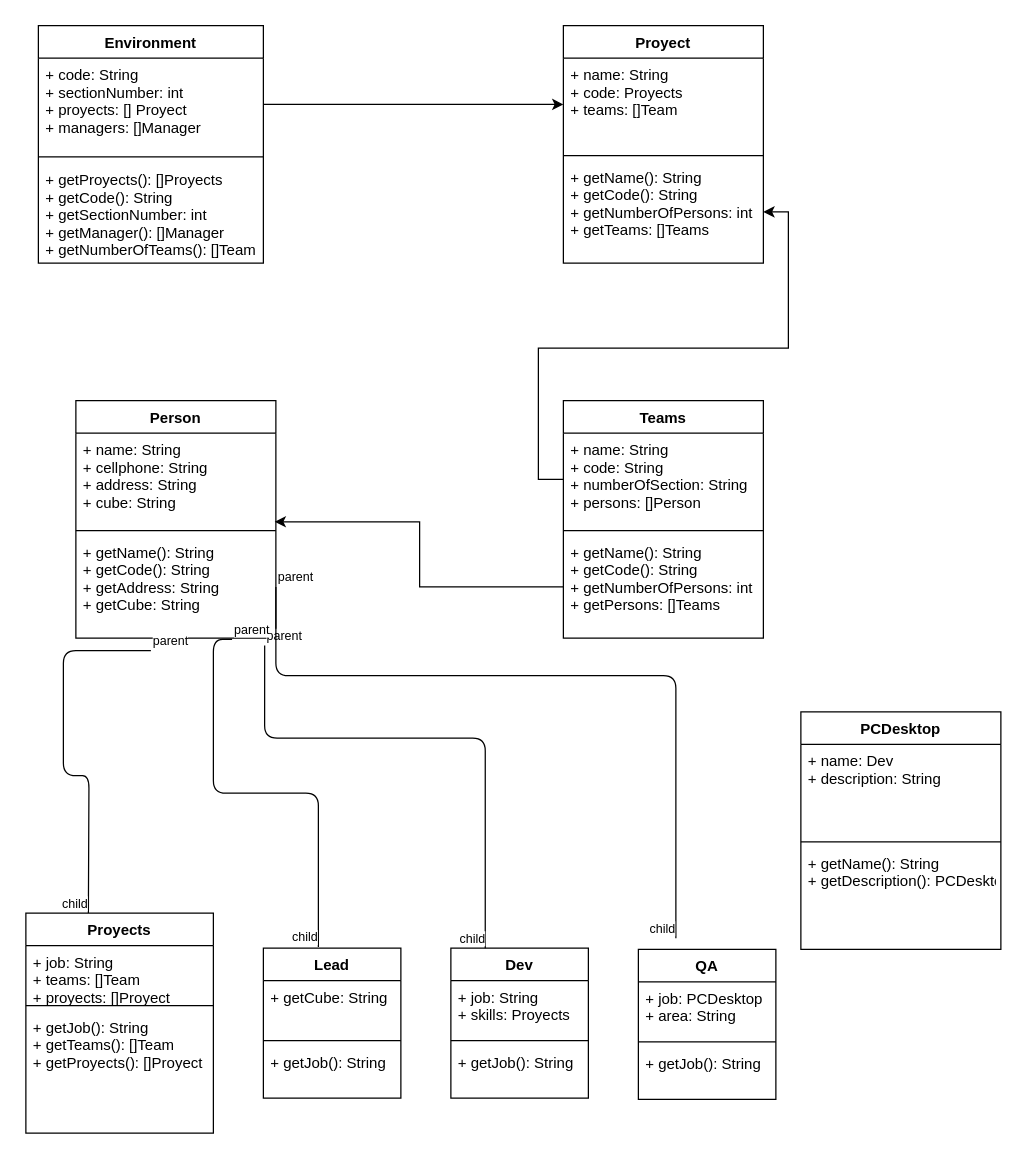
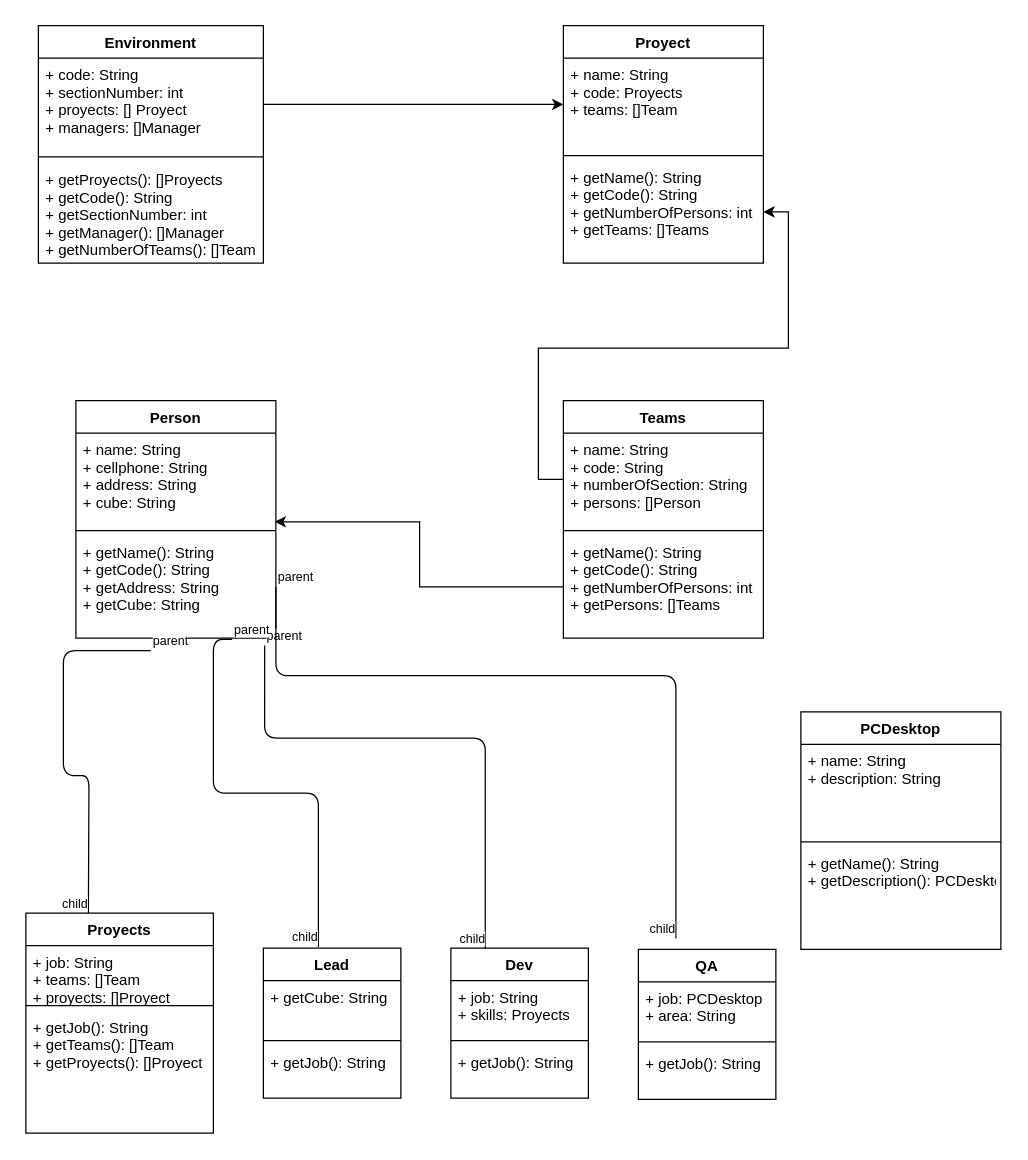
  <mxCell id="0" />
  <mxCell id="1" parent="0" />
  <mxCell id="2" value="Environment" style="swimlane;fontStyle=1;align=center;verticalAlign=top;childLayout=stackLayout;horizontal=1;startSize=26;horizontalStack=0;resizeParent=1;resizeParentMax=0;resizeLast=0;collapsible=1;marginBottom=0;" vertex="1" parent="1"><mxGeometry x="30" y="20" width="180" height="190" as="geometry" /></mxCell>
  <mxCell id="3" value="+ code: String&#10;+ sectionNumber: int&#10;+ proyects: [] Proyect&#10;+ managers: []Manager" style="text;strokeColor=none;fillColor=none;align=left;verticalAlign=top;spacingLeft=4;spacingRight=4;overflow=hidden;rotatable=0;points=[[0,0.5],[1,0.5]];portConstraint=eastwest;" vertex="1" parent="2"><mxGeometry y="26" width="180" height="74" as="geometry" /></mxCell>
  <mxCell id="4" value="" style="line;strokeWidth=1;fillColor=none;align=left;verticalAlign=middle;spacingTop=-1;spacingLeft=3;spacingRight=3;rotatable=0;labelPosition=right;points=[];portConstraint=eastwest;" vertex="1" parent="2"><mxGeometry y="100" width="180" height="10" as="geometry" /></mxCell>
  <mxCell id="5" value="+ getProyects(): []Proyects&#10;+ getCode(): String&#10;+ getSectionNumber: int&#10;+ getManager(): []Manager&#10;+ getNumberOfTeams(): []Team" style="text;strokeColor=none;fillColor=none;align=left;verticalAlign=top;spacingLeft=4;spacingRight=4;overflow=hidden;rotatable=0;points=[[0,0.5],[1,0.5]];portConstraint=eastwest;" vertex="1" parent="2"><mxGeometry y="110" width="180" height="80" as="geometry" /></mxCell>
  <mxCell id="6" value="Proyect" style="swimlane;fontStyle=1;align=center;verticalAlign=top;childLayout=stackLayout;horizontal=1;startSize=26;horizontalStack=0;resizeParent=1;resizeParentMax=0;resizeLast=0;collapsible=1;marginBottom=0;" vertex="1" parent="1"><mxGeometry x="450" y="20" width="160" height="190" as="geometry" /></mxCell>
  <mxCell id="7" value="+ name: String&#10;+ code: Proyects&#10;+ teams: []Team&#10;" style="text;strokeColor=none;fillColor=none;align=left;verticalAlign=top;spacingLeft=4;spacingRight=4;overflow=hidden;rotatable=0;points=[[0,0.5],[1,0.5]];portConstraint=eastwest;" vertex="1" parent="6"><mxGeometry y="26" width="160" height="74" as="geometry" /></mxCell>
  <mxCell id="8" value="" style="line;strokeWidth=1;fillColor=none;align=left;verticalAlign=middle;spacingTop=-1;spacingLeft=3;spacingRight=3;rotatable=0;labelPosition=right;points=[];portConstraint=eastwest;" vertex="1" parent="6"><mxGeometry y="100" width="160" height="8" as="geometry" /></mxCell>
  <mxCell id="9" value="+ getName(): String&#10;+ getCode(): String&#10;+ getNumberOfPersons: int&#10;+ getTeams: []Teams&#10;" style="text;strokeColor=none;fillColor=none;align=left;verticalAlign=top;spacingLeft=4;spacingRight=4;overflow=hidden;rotatable=0;points=[[0,0.5],[1,0.5]];portConstraint=eastwest;" vertex="1" parent="6"><mxGeometry y="108" width="160" height="82" as="geometry" /></mxCell>
  <mxCell id="10" style="edgeStyle=orthogonalEdgeStyle;rounded=0;orthogonalLoop=1;jettySize=auto;html=1;entryX=0;entryY=0.5;entryDx=0;entryDy=0;" edge="1" parent="1" source="3" target="7"><mxGeometry relative="1" as="geometry" /></mxCell>
  <mxCell id="11" value="Teams" style="swimlane;fontStyle=1;align=center;verticalAlign=top;childLayout=stackLayout;horizontal=1;startSize=26;horizontalStack=0;resizeParent=1;resizeParentMax=0;resizeLast=0;collapsible=1;marginBottom=0;" vertex="1" parent="1"><mxGeometry x="450" y="320" width="160" height="190" as="geometry" /></mxCell>
  <mxCell id="12" value="+ name: String&#10;+ code: String&#10;+ numberOfSection: String&#10;+ persons: []Person&#10;" style="text;strokeColor=none;fillColor=none;align=left;verticalAlign=top;spacingLeft=4;spacingRight=4;overflow=hidden;rotatable=0;points=[[0,0.5],[1,0.5]];portConstraint=eastwest;" vertex="1" parent="11"><mxGeometry y="26" width="160" height="74" as="geometry" /></mxCell>
  <mxCell id="13" value="" style="line;strokeWidth=1;fillColor=none;align=left;verticalAlign=middle;spacingTop=-1;spacingLeft=3;spacingRight=3;rotatable=0;labelPosition=right;points=[];portConstraint=eastwest;" vertex="1" parent="11"><mxGeometry y="100" width="160" height="8" as="geometry" /></mxCell>
  <mxCell id="14" value="+ getName(): String&#10;+ getCode(): String&#10;+ getNumberOfPersons: int&#10;+ getPersons: []Teams&#10;" style="text;strokeColor=none;fillColor=none;align=left;verticalAlign=top;spacingLeft=4;spacingRight=4;overflow=hidden;rotatable=0;points=[[0,0.5],[1,0.5]];portConstraint=eastwest;" vertex="1" parent="11"><mxGeometry y="108" width="160" height="82" as="geometry" /></mxCell>
  <mxCell id="15" value="Person" style="swimlane;fontStyle=1;align=center;verticalAlign=top;childLayout=stackLayout;horizontal=1;startSize=26;horizontalStack=0;resizeParent=1;resizeParentMax=0;resizeLast=0;collapsible=1;marginBottom=0;" vertex="1" parent="1"><mxGeometry x="60" y="320" width="160" height="190" as="geometry" /></mxCell>
  <mxCell id="16" value="+ name: String&#10;+ cellphone: String&#10;+ address: String&#10;+ cube: String&#10;" style="text;strokeColor=none;fillColor=none;align=left;verticalAlign=top;spacingLeft=4;spacingRight=4;overflow=hidden;rotatable=0;points=[[0,0.5],[1,0.5]];portConstraint=eastwest;" vertex="1" parent="15"><mxGeometry y="26" width="160" height="74" as="geometry" /></mxCell>
  <mxCell id="17" value="" style="line;strokeWidth=1;fillColor=none;align=left;verticalAlign=middle;spacingTop=-1;spacingLeft=3;spacingRight=3;rotatable=0;labelPosition=right;points=[];portConstraint=eastwest;" vertex="1" parent="15"><mxGeometry y="100" width="160" height="8" as="geometry" /></mxCell>
  <mxCell id="18" value="+ getName(): String&#10;+ getCode(): String&#10;+ getAddress: String&#10;+ getCube: String&#10;" style="text;strokeColor=none;fillColor=none;align=left;verticalAlign=top;spacingLeft=4;spacingRight=4;overflow=hidden;rotatable=0;points=[[0,0.5],[1,0.5]];portConstraint=eastwest;" vertex="1" parent="15"><mxGeometry y="108" width="160" height="82" as="geometry" /></mxCell>
  <mxCell id="19" style="edgeStyle=orthogonalEdgeStyle;rounded=0;orthogonalLoop=1;jettySize=auto;html=1;" edge="1" parent="1" source="12" target="9"><mxGeometry relative="1" as="geometry"><mxPoint x="540" y="220" as="targetPoint" /></mxGeometry></mxCell>
  <mxCell id="20" style="edgeStyle=orthogonalEdgeStyle;rounded=0;orthogonalLoop=1;jettySize=auto;html=1;entryX=0.994;entryY=0.959;entryDx=0;entryDy=0;entryPerimeter=0;" edge="1" parent="1" source="14" target="16"><mxGeometry relative="1" as="geometry" /></mxCell>
  <mxCell id="21" value="PCDesktop" style="swimlane;fontStyle=1;align=center;verticalAlign=top;childLayout=stackLayout;horizontal=1;startSize=26;horizontalStack=0;resizeParent=1;resizeParentMax=0;resizeLast=0;collapsible=1;marginBottom=0;" vertex="1" parent="1"><mxGeometry x="640" y="569" width="160" height="190" as="geometry" /></mxCell>
- <mxCell id="22" value="+ name: Dev&#10;+ description: String&#10;" style="text;strokeColor=none;fillColor=none;align=left;verticalAlign=top;spacingLeft=4;spacingRight=4;overflow=hidden;rotatable=0;points=[[0,0.5],[1,0.5]];portConstraint=eastwest;" vertex="1" parent="21"><mxGeometry y="26" width="160" height="74" as="geometry" /></mxCell>
+ <mxCell id="22" value="+ name: String&#10;+ description: String&#10;" style="text;strokeColor=none;fillColor=none;align=left;verticalAlign=top;spacingLeft=4;spacingRight=4;overflow=hidden;rotatable=0;points=[[0,0.5],[1,0.5]];portConstraint=eastwest;" vertex="1" parent="21"><mxGeometry y="26" width="160" height="74" as="geometry" /></mxCell>
  <mxCell id="23" value="" style="line;strokeWidth=1;fillColor=none;align=left;verticalAlign=middle;spacingTop=-1;spacingLeft=3;spacingRight=3;rotatable=0;labelPosition=right;points=[];portConstraint=eastwest;" vertex="1" parent="21"><mxGeometry y="100" width="160" height="8" as="geometry" /></mxCell>
  <mxCell id="24" value="+ getName(): String&#10;+ getDescription(): PCDesktop&#10;" style="text;strokeColor=none;fillColor=none;align=left;verticalAlign=top;spacingLeft=4;spacingRight=4;overflow=hidden;rotatable=0;points=[[0,0.5],[1,0.5]];portConstraint=eastwest;" vertex="1" parent="21"><mxGeometry y="108" width="160" height="82" as="geometry" /></mxCell>
  <mxCell id="25" value="Lead" style="swimlane;fontStyle=1;align=center;verticalAlign=top;childLayout=stackLayout;horizontal=1;startSize=26;horizontalStack=0;resizeParent=1;resizeParentMax=0;resizeLast=0;collapsible=1;marginBottom=0;" vertex="1" parent="1"><mxGeometry x="210" y="758" width="110" height="120" as="geometry" /></mxCell>
  <mxCell id="26" value="+ getCube: String" style="text;strokeColor=none;fillColor=none;align=left;verticalAlign=top;spacingLeft=4;spacingRight=4;overflow=hidden;rotatable=0;points=[[0,0.5],[1,0.5]];portConstraint=eastwest;" vertex="1" parent="25"><mxGeometry y="26" width="110" height="44" as="geometry" /></mxCell>
  <mxCell id="27" value="" style="line;strokeWidth=1;fillColor=none;align=left;verticalAlign=middle;spacingTop=-1;spacingLeft=3;spacingRight=3;rotatable=0;labelPosition=right;points=[];portConstraint=eastwest;" vertex="1" parent="25"><mxGeometry y="70" width="110" height="8" as="geometry" /></mxCell>
  <mxCell id="28" value="+ getJob(): String" style="text;strokeColor=none;fillColor=none;align=left;verticalAlign=top;spacingLeft=4;spacingRight=4;overflow=hidden;rotatable=0;points=[[0,0.5],[1,0.5]];portConstraint=eastwest;" vertex="1" parent="25"><mxGeometry y="78" width="110" height="42" as="geometry" /></mxCell>
  <mxCell id="29" value="" style="endArrow=none;html=1;edgeStyle=orthogonalEdgeStyle;exitX=0.375;exitY=1.122;exitDx=0;exitDy=0;exitPerimeter=0;" edge="1" parent="1" source="18"><mxGeometry relative="1" as="geometry"><mxPoint x="80" y="650" as="sourcePoint" /><mxPoint x="70" y="730" as="targetPoint" /></mxGeometry></mxCell>
  <mxCell id="30" value="parent" style="resizable=0;html=1;align=left;verticalAlign=bottom;labelBackgroundColor=#ffffff;fontSize=10;" connectable="0" vertex="1" parent="29"><mxGeometry x="-1" relative="1" as="geometry" /></mxCell>
  <mxCell id="31" value="child" style="resizable=0;html=1;align=right;verticalAlign=bottom;labelBackgroundColor=#ffffff;fontSize=10;" connectable="0" vertex="1" parent="29"><mxGeometry x="1" relative="1" as="geometry" /></mxCell>
  <mxCell id="32" value="Proyects" style="swimlane;fontStyle=1;align=center;verticalAlign=top;childLayout=stackLayout;horizontal=1;startSize=26;horizontalStack=0;resizeParent=1;resizeParentMax=0;resizeLast=0;collapsible=1;marginBottom=0;" vertex="1" parent="1"><mxGeometry x="20" y="730" width="150" height="176" as="geometry" /></mxCell>
  <mxCell id="33" value="+ job: String&#10;+ teams: []Team&#10;+ proyects: []Proyect&#10;" style="text;strokeColor=none;fillColor=none;align=left;verticalAlign=top;spacingLeft=4;spacingRight=4;overflow=hidden;rotatable=0;points=[[0,0.5],[1,0.5]];portConstraint=eastwest;" vertex="1" parent="32"><mxGeometry y="26" width="150" height="44" as="geometry" /></mxCell>
  <mxCell id="34" value="" style="line;strokeWidth=1;fillColor=none;align=left;verticalAlign=middle;spacingTop=-1;spacingLeft=3;spacingRight=3;rotatable=0;labelPosition=right;points=[];portConstraint=eastwest;" vertex="1" parent="32"><mxGeometry y="70" width="150" height="8" as="geometry" /></mxCell>
  <mxCell id="35" value="+ getJob(): String&#10;+ getTeams(): []Team&#10;+ getProyects(): []Proyect&#10;" style="text;strokeColor=none;fillColor=none;align=left;verticalAlign=top;spacingLeft=4;spacingRight=4;overflow=hidden;rotatable=0;points=[[0,0.5],[1,0.5]];portConstraint=eastwest;" vertex="1" parent="32"><mxGeometry y="78" width="150" height="98" as="geometry" /></mxCell>
  <mxCell id="36" value="Dev" style="swimlane;fontStyle=1;align=center;verticalAlign=top;childLayout=stackLayout;horizontal=1;startSize=26;horizontalStack=0;resizeParent=1;resizeParentMax=0;resizeLast=0;collapsible=1;marginBottom=0;" vertex="1" parent="1"><mxGeometry x="360" y="758" width="110" height="120" as="geometry" /></mxCell>
  <mxCell id="37" value="+ job: String&#10;+ skills: Proyects&#10;" style="text;strokeColor=none;fillColor=none;align=left;verticalAlign=top;spacingLeft=4;spacingRight=4;overflow=hidden;rotatable=0;points=[[0,0.5],[1,0.5]];portConstraint=eastwest;" vertex="1" parent="36"><mxGeometry y="26" width="110" height="44" as="geometry" /></mxCell>
  <mxCell id="38" value="" style="line;strokeWidth=1;fillColor=none;align=left;verticalAlign=middle;spacingTop=-1;spacingLeft=3;spacingRight=3;rotatable=0;labelPosition=right;points=[];portConstraint=eastwest;" vertex="1" parent="36"><mxGeometry y="70" width="110" height="8" as="geometry" /></mxCell>
  <mxCell id="39" value="+ getJob(): String" style="text;strokeColor=none;fillColor=none;align=left;verticalAlign=top;spacingLeft=4;spacingRight=4;overflow=hidden;rotatable=0;points=[[0,0.5],[1,0.5]];portConstraint=eastwest;" vertex="1" parent="36"><mxGeometry y="78" width="110" height="42" as="geometry" /></mxCell>
  <mxCell id="40" value="QA" style="swimlane;fontStyle=1;align=center;verticalAlign=top;childLayout=stackLayout;horizontal=1;startSize=26;horizontalStack=0;resizeParent=1;resizeParentMax=0;resizeLast=0;collapsible=1;marginBottom=0;" vertex="1" parent="1"><mxGeometry x="510" y="759" width="110" height="120" as="geometry" /></mxCell>
  <mxCell id="41" value="+ job: PCDesktop&#10;+ area: String&#10;" style="text;strokeColor=none;fillColor=none;align=left;verticalAlign=top;spacingLeft=4;spacingRight=4;overflow=hidden;rotatable=0;points=[[0,0.5],[1,0.5]];portConstraint=eastwest;" vertex="1" parent="40"><mxGeometry y="26" width="110" height="44" as="geometry" /></mxCell>
  <mxCell id="42" value="" style="line;strokeWidth=1;fillColor=none;align=left;verticalAlign=middle;spacingTop=-1;spacingLeft=3;spacingRight=3;rotatable=0;labelPosition=right;points=[];portConstraint=eastwest;" vertex="1" parent="40"><mxGeometry y="70" width="110" height="8" as="geometry" /></mxCell>
  <mxCell id="43" value="+ getJob(): String" style="text;strokeColor=none;fillColor=none;align=left;verticalAlign=top;spacingLeft=4;spacingRight=4;overflow=hidden;rotatable=0;points=[[0,0.5],[1,0.5]];portConstraint=eastwest;" vertex="1" parent="40"><mxGeometry y="78" width="110" height="42" as="geometry" /></mxCell>
  <mxCell id="44" value="" style="endArrow=none;html=1;edgeStyle=orthogonalEdgeStyle;exitX=0.944;exitY=1.073;exitDx=0;exitDy=0;exitPerimeter=0;entryX=0.25;entryY=0;entryDx=0;entryDy=0;" edge="1" parent="1" source="18" target="36"><mxGeometry relative="1" as="geometry"><mxPoint x="275" y="594.5" as="sourcePoint" /><mxPoint x="435" y="594.5" as="targetPoint" /><Array as="points"><mxPoint x="211" y="590" /><mxPoint x="388" y="590" /></Array></mxGeometry></mxCell>
  <mxCell id="45" value="parent" style="resizable=0;html=1;align=left;verticalAlign=bottom;labelBackgroundColor=#ffffff;fontSize=10;" connectable="0" vertex="1" parent="44"><mxGeometry x="-1" relative="1" as="geometry" /></mxCell>
  <mxCell id="46" value="child" style="resizable=0;html=1;align=right;verticalAlign=bottom;labelBackgroundColor=#ffffff;fontSize=10;" connectable="0" vertex="1" parent="44"><mxGeometry x="1" relative="1" as="geometry" /></mxCell>
  <mxCell id="47" value="" style="endArrow=none;html=1;edgeStyle=orthogonalEdgeStyle;exitX=0.781;exitY=1.012;exitDx=0;exitDy=0;exitPerimeter=0;entryX=0.4;entryY=-0.008;entryDx=0;entryDy=0;entryPerimeter=0;" edge="1" parent="1" source="18" target="25"><mxGeometry relative="1" as="geometry"><mxPoint x="210" y="710" as="sourcePoint" /><mxPoint x="370" y="710" as="targetPoint" /><Array as="points"><mxPoint x="170" y="511" /><mxPoint x="170" y="634" /><mxPoint x="254" y="634" /></Array></mxGeometry></mxCell>
  <mxCell id="48" value="parent" style="resizable=0;html=1;align=left;verticalAlign=bottom;labelBackgroundColor=#ffffff;fontSize=10;" connectable="0" vertex="1" parent="47"><mxGeometry x="-1" relative="1" as="geometry" /></mxCell>
  <mxCell id="49" value="child" style="resizable=0;html=1;align=right;verticalAlign=bottom;labelBackgroundColor=#ffffff;fontSize=10;" connectable="0" vertex="1" parent="47"><mxGeometry x="1" relative="1" as="geometry" /></mxCell>
  <mxCell id="50" value="" style="endArrow=none;html=1;edgeStyle=orthogonalEdgeStyle;exitX=1;exitY=0.5;exitDx=0;exitDy=0;" edge="1" parent="1" source="18"><mxGeometry relative="1" as="geometry"><mxPoint x="265" y="560" as="sourcePoint" /><mxPoint x="540" y="750" as="targetPoint" /><Array as="points"><mxPoint x="220" y="540" /><mxPoint x="540" y="540" /></Array></mxGeometry></mxCell>
  <mxCell id="51" value="parent" style="resizable=0;html=1;align=left;verticalAlign=bottom;labelBackgroundColor=#ffffff;fontSize=10;" connectable="0" vertex="1" parent="50"><mxGeometry x="-1" relative="1" as="geometry" /></mxCell>
  <mxCell id="52" value="child" style="resizable=0;html=1;align=right;verticalAlign=bottom;labelBackgroundColor=#ffffff;fontSize=10;" connectable="0" vertex="1" parent="50"><mxGeometry x="1" relative="1" as="geometry" /></mxCell>
